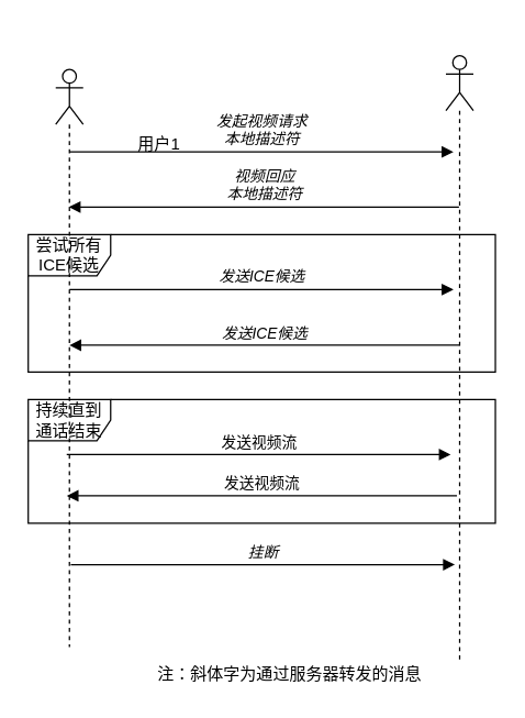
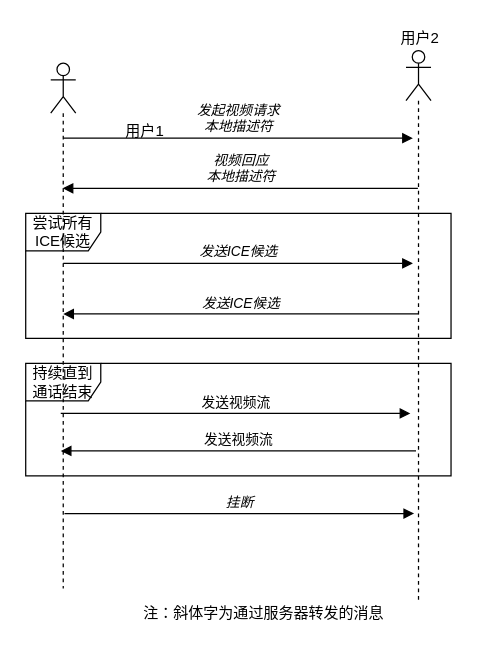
  <mxCell id="0" />
  <mxCell id="1" parent="0" />
  <mxCell id="2" value="尝试所有ICE候选" style="shape=umlFrame;whiteSpace=wrap;html=1;" vertex="1" parent="1"><mxGeometry x="20" y="170" width="340" height="100" as="geometry" /></mxCell>
  <mxCell id="3" value="持续直到通话结束" style="shape=umlFrame;whiteSpace=wrap;html=1;" vertex="1" parent="1"><mxGeometry x="20" y="290" width="340" height="90" as="geometry" /></mxCell>
  <mxCell id="4" value="" style="shape=umlLifeline;participant=umlActor;perimeter=lifelinePerimeter;whiteSpace=wrap;html=1;container=1;collapsible=0;recursiveResize=0;verticalAlign=top;spacingTop=36;labelBackgroundColor=#ffffff;outlineConnect=0;" vertex="1" parent="1"><mxGeometry x="40" y="50" width="20" height="420" as="geometry" /></mxCell>
  <mxCell id="5" value="发起视频请求&lt;br&gt;本地描述符" style="html=1;verticalAlign=bottom;endArrow=block;fontStyle=2" edge="1" parent="4"><mxGeometry width="80" relative="1" as="geometry"><mxPoint x="10" y="60" as="sourcePoint" /><mxPoint x="289.5" y="60" as="targetPoint" /></mxGeometry></mxCell>
  <mxCell id="6" value="" style="shape=umlLifeline;participant=umlActor;perimeter=lifelinePerimeter;whiteSpace=wrap;html=1;container=1;collapsible=0;recursiveResize=0;verticalAlign=top;spacingTop=36;labelBackgroundColor=#ffffff;outlineConnect=0;" vertex="1" parent="1"><mxGeometry x="324" y="40" width="20" height="440" as="geometry" /></mxCell>
  <mxCell id="7" value="用户1" style="text;html=1;align=center;verticalAlign=middle;resizable=0;points=[];autosize=1;" vertex="1" parent="1"><mxGeometry x="90" y="95" width="50" height="20" as="geometry" /></mxCell>
+ <mxCell id="8" value="用户2" style="text;html=1;align=center;verticalAlign=middle;resizable=0;points=[];autosize=1;" vertex="1" parent="1"><mxGeometry x="310" width="50" height="20" as="geometry" y="20" /></mxCell>
  <mxCell id="9" value="视频回应&lt;br&gt;本地描述符" style="html=1;verticalAlign=bottom;endArrow=block;fontStyle=2" edge="1" parent="1" source="6" target="4"><mxGeometry width="80" relative="1" as="geometry"><mxPoint x="90" y="240" as="sourcePoint" /><mxPoint x="170" y="240" as="targetPoint" /><Array as="points"><mxPoint x="170" y="150" /></Array></mxGeometry></mxCell>
  <mxCell id="10" value="发送ICE候选" style="html=1;verticalAlign=bottom;endArrow=block;fontStyle=2" edge="1" parent="1"><mxGeometry width="80" relative="1" as="geometry"><mxPoint x="50" y="210" as="sourcePoint" /><mxPoint x="329.5" y="210" as="targetPoint" /></mxGeometry></mxCell>
  <mxCell id="11" value="发送ICE候选" style="html=1;verticalAlign=bottom;endArrow=block;fontStyle=2" edge="1" parent="1"><mxGeometry width="80" relative="1" as="geometry"><mxPoint x="334" y="250.5" as="sourcePoint" /><mxPoint x="50" y="250.5" as="targetPoint" /><Array as="points"><mxPoint x="170.5" y="250.5" /></Array></mxGeometry></mxCell>
  <mxCell id="12" value="发送视频流" style="html=1;verticalAlign=bottom;endArrow=block;" edge="1" parent="1"><mxGeometry width="80" relative="1" as="geometry"><mxPoint x="48" y="330" as="sourcePoint" /><mxPoint x="327.5" y="330" as="targetPoint" /></mxGeometry></mxCell>
  <mxCell id="13" value="发送视频流" style="html=1;verticalAlign=bottom;endArrow=block;" edge="1" parent="1"><mxGeometry width="80" relative="1" as="geometry"><mxPoint x="332" y="360" as="sourcePoint" /><mxPoint x="48" y="360" as="targetPoint" /><Array as="points"><mxPoint x="168.5" y="360" /></Array></mxGeometry></mxCell>
  <mxCell id="14" value="挂断" style="html=1;verticalAlign=bottom;endArrow=block;fontStyle=2" edge="1" parent="1"><mxGeometry width="80" relative="1" as="geometry"><mxPoint x="51" y="410" as="sourcePoint" /><mxPoint x="330.5" y="410" as="targetPoint" /></mxGeometry></mxCell>
  <mxCell id="15" value="注：斜体字为通过服务器转发的消息" style="text;html=1;align=center;verticalAlign=middle;resizable=0;points=[];autosize=1;" vertex="1" parent="1"><mxGeometry x="105" y="480" width="210" height="20" as="geometry" /></mxCell>
